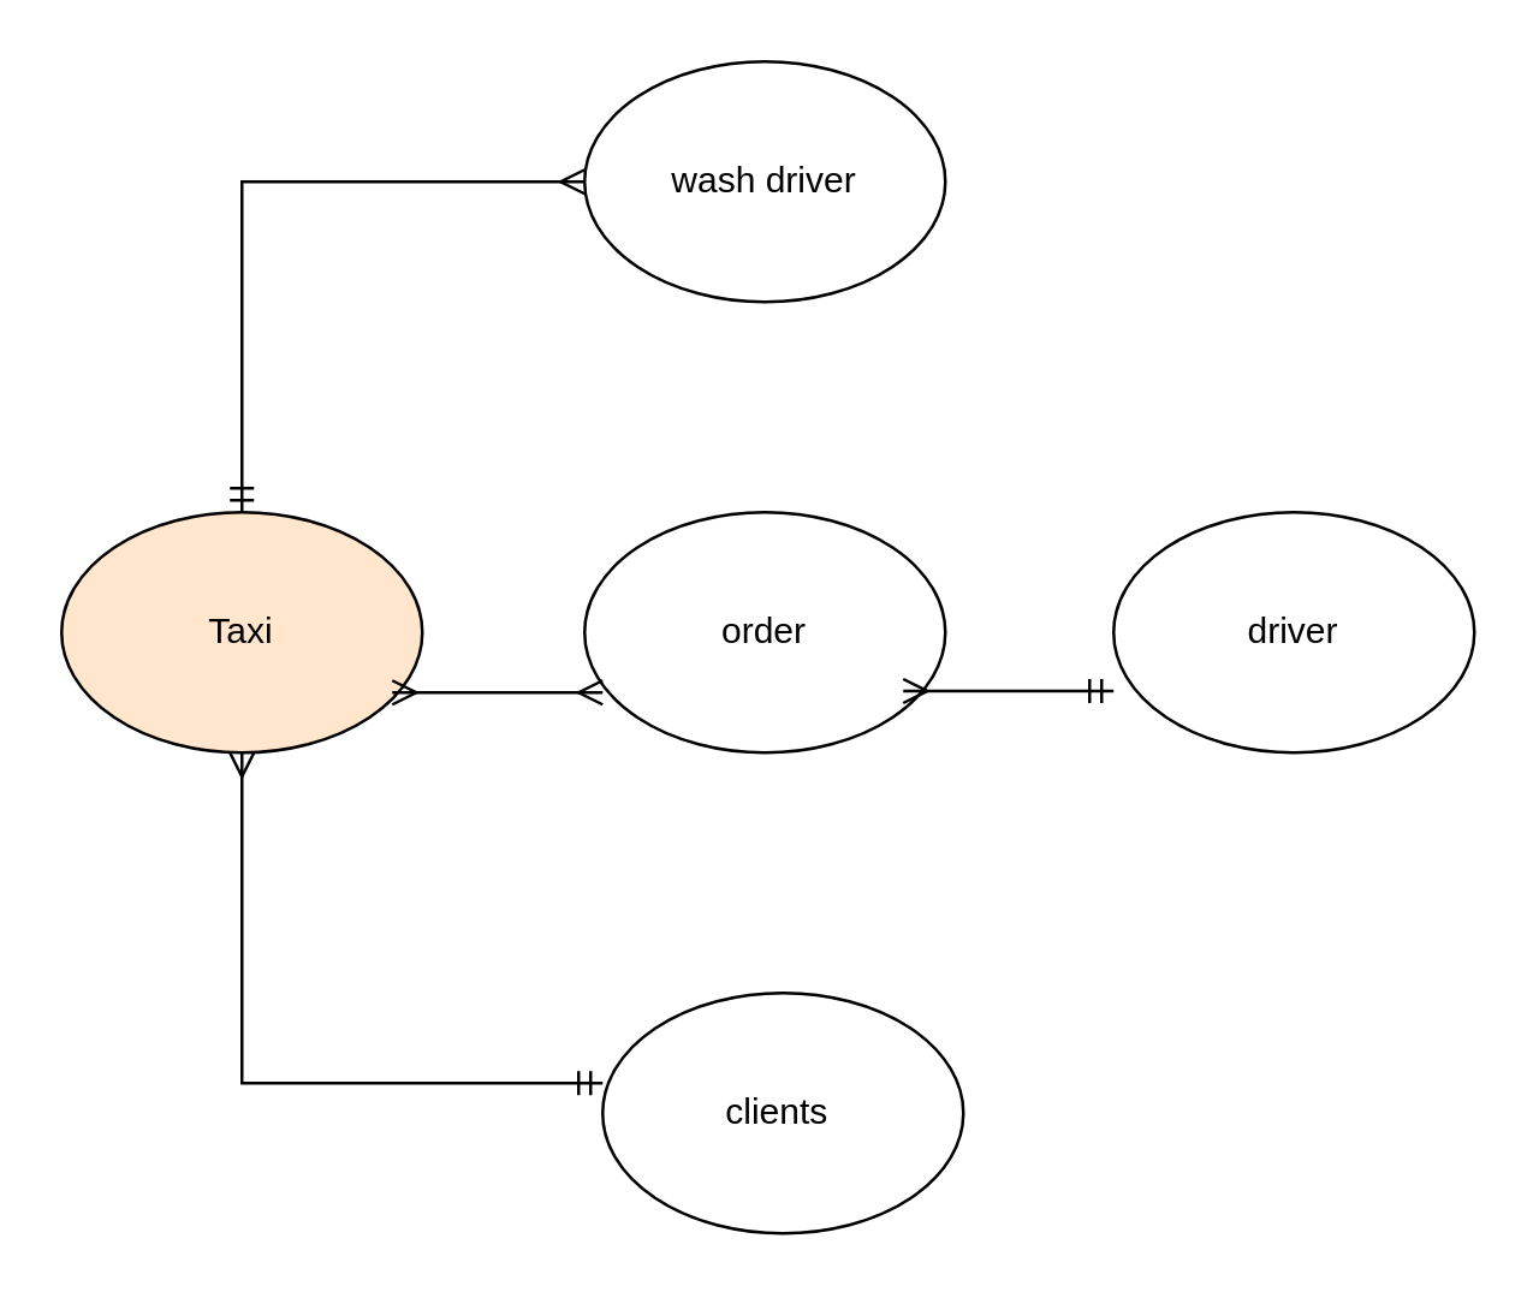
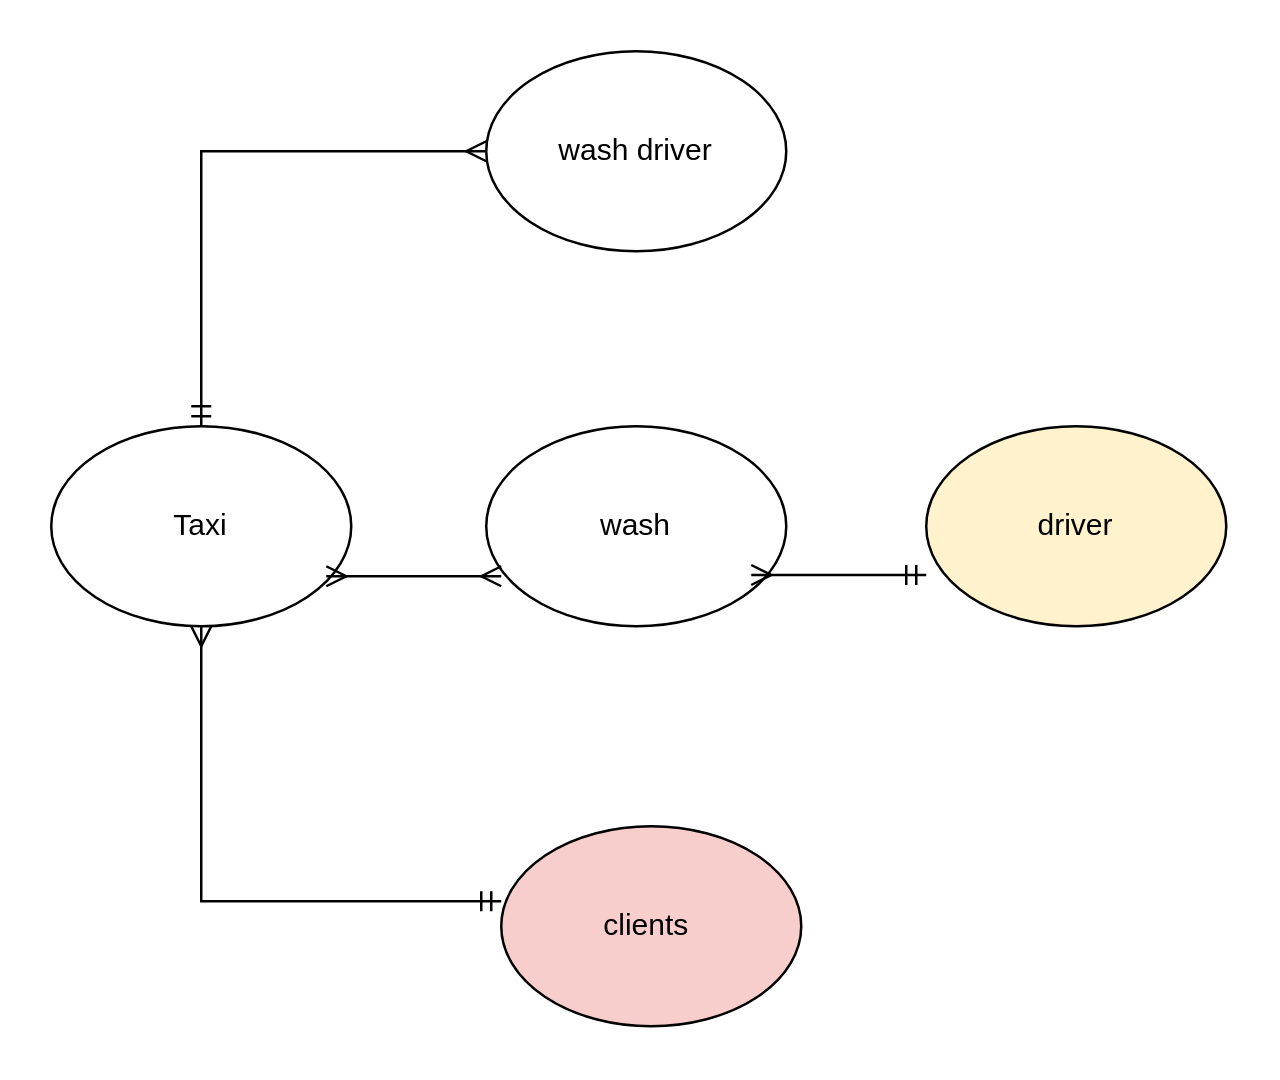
  <mxCell id="0" />
  <mxCell id="1" parent="0" />
- <mxCell id="2" value="Taxi" style="ellipse;whiteSpace=wrap;html=1;fillColor=#ffe6cc;" vertex="1" parent="1"><mxGeometry x="20" y="170" width="120" height="80" as="geometry" /></mxCell>
- <mxCell id="3" value="clients&amp;nbsp;" style="ellipse;whiteSpace=wrap;html=1;" vertex="1" parent="1"><mxGeometry x="200" y="330" width="120" height="80" as="geometry" /></mxCell>
- <mxCell id="4" value="driver" style="ellipse;whiteSpace=wrap;html=1;" vertex="1" parent="1"><mxGeometry x="370" y="170" width="120" height="80" as="geometry" /></mxCell>
+ <mxCell id="2" value="Taxi" style="ellipse;whiteSpace=wrap;html=1;" vertex="1" parent="1"><mxGeometry x="20" y="170" width="120" height="80" as="geometry" /></mxCell>
+ <mxCell id="3" value="clients&amp;nbsp;" style="ellipse;whiteSpace=wrap;html=1;fillColor=#f8cecc;" vertex="1" parent="1"><mxGeometry x="200" y="330" width="120" height="80" as="geometry" /></mxCell>
+ <mxCell id="4" value="driver" style="ellipse;whiteSpace=wrap;html=1;fillColor=#fff2cc;" vertex="1" parent="1"><mxGeometry x="370" y="170" width="120" height="80" as="geometry" /></mxCell>
  <mxCell id="5" value="wash driver" style="ellipse;whiteSpace=wrap;html=1;" vertex="1" parent="1"><mxGeometry x="194" y="20" width="120" height="80" as="geometry" /></mxCell>
- <mxCell id="6" value="order" style="ellipse;whiteSpace=wrap;html=1;" vertex="1" parent="1"><mxGeometry x="194" y="170" width="120" height="80" as="geometry" /></mxCell>
+ <mxCell id="6" value="wash" style="ellipse;whiteSpace=wrap;html=1;" vertex="1" parent="1"><mxGeometry x="194" y="170" width="120" height="80" as="geometry" /></mxCell>
  <mxCell id="7" value="" style="endArrow=ERmany;html=1;rounded=0;startArrow=ERmandOne;startFill=0;endFill=0;" edge="1" parent="1"><mxGeometry width="50" height="50" relative="1" as="geometry"><mxPoint x="200" y="360" as="sourcePoint" /><mxPoint x="80" y="250" as="targetPoint" /><Array as="points"><mxPoint x="80" y="360" /></Array></mxGeometry></mxCell>
  <mxCell id="8" value="" style="endArrow=ERmandOne;html=1;rounded=0;startArrow=ERmany;startFill=0;endFill=0;" edge="1" parent="1"><mxGeometry width="50" height="50" relative="1" as="geometry"><mxPoint x="300" y="229.5" as="sourcePoint" /><mxPoint x="370" y="229.5" as="targetPoint" /></mxGeometry></mxCell>
  <mxCell id="9" value="" style="endArrow=ERmany;html=1;rounded=0;endFill=0;startArrow=ERmandOne;startFill=0;" edge="1" parent="1" target="5"><mxGeometry width="50" height="50" relative="1" as="geometry"><mxPoint x="80" y="170" as="sourcePoint" /><mxPoint x="80" y="60" as="targetPoint" /><Array as="points"><mxPoint x="80" y="60" /></Array></mxGeometry></mxCell>
  <mxCell id="10" value="" style="endArrow=ERmany;html=1;rounded=0;startArrow=ERmany;startFill=0;endFill=0;" edge="1" parent="1"><mxGeometry width="50" height="50" relative="1" as="geometry"><mxPoint x="130" y="230" as="sourcePoint" /><mxPoint x="200" y="230" as="targetPoint" /><Array as="points"><mxPoint x="180" y="230" /></Array></mxGeometry></mxCell>
